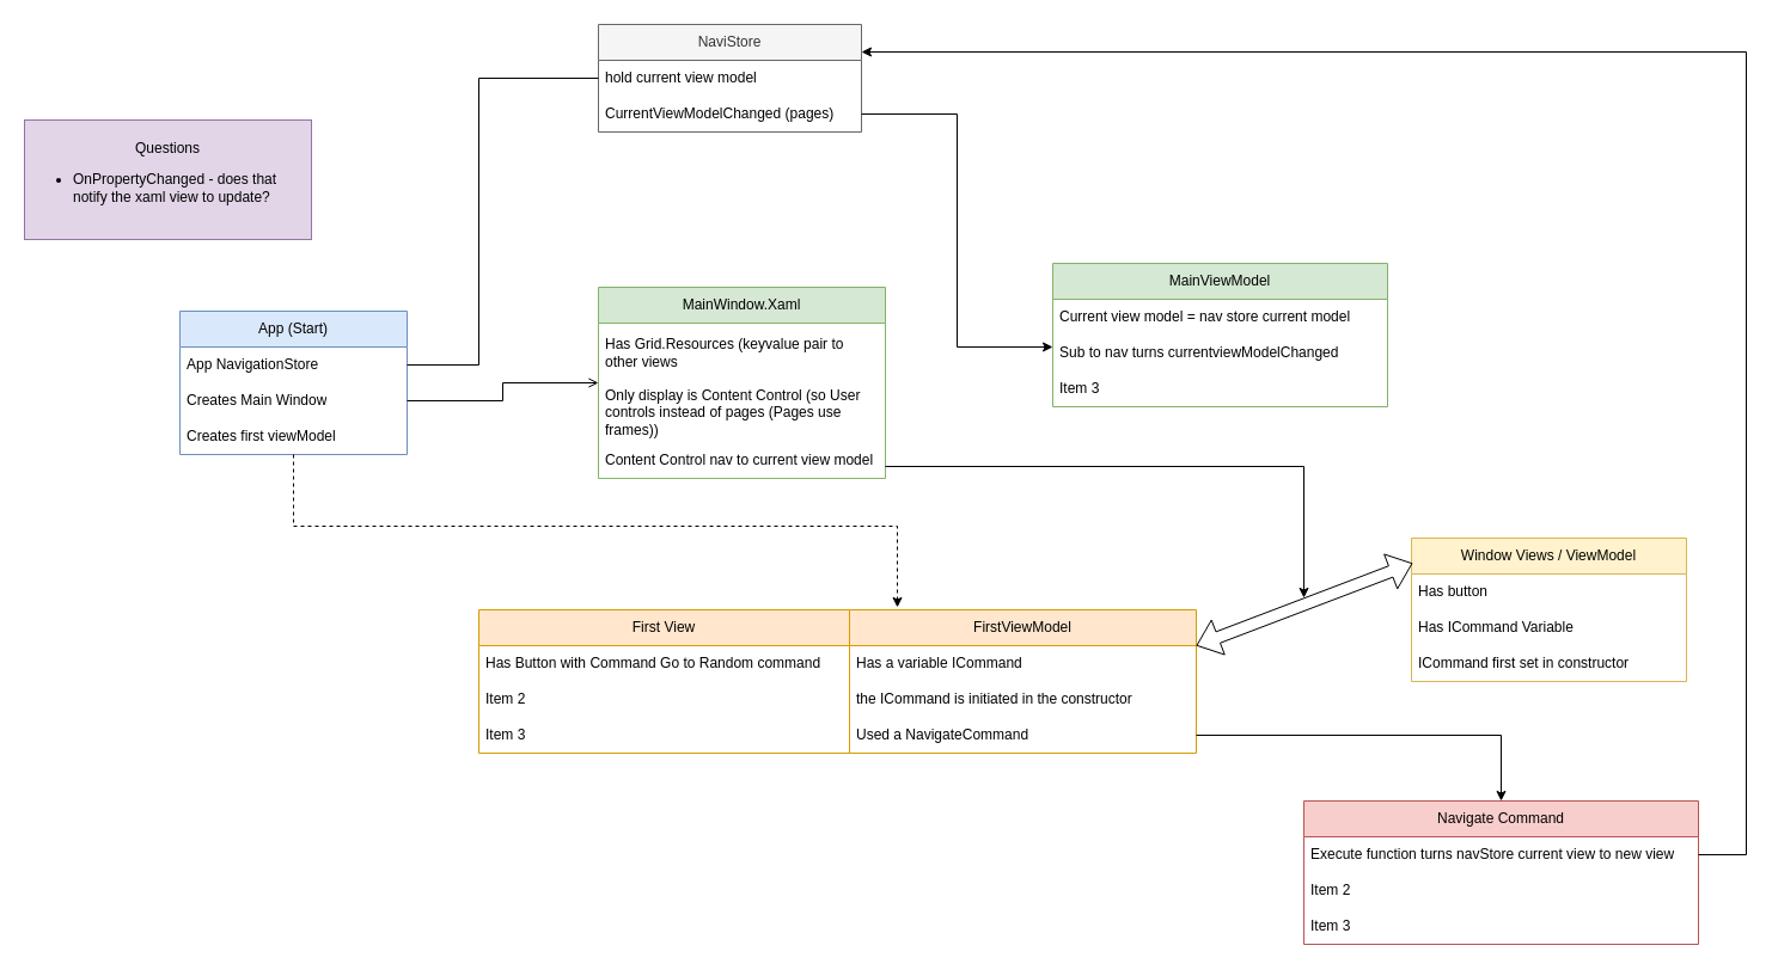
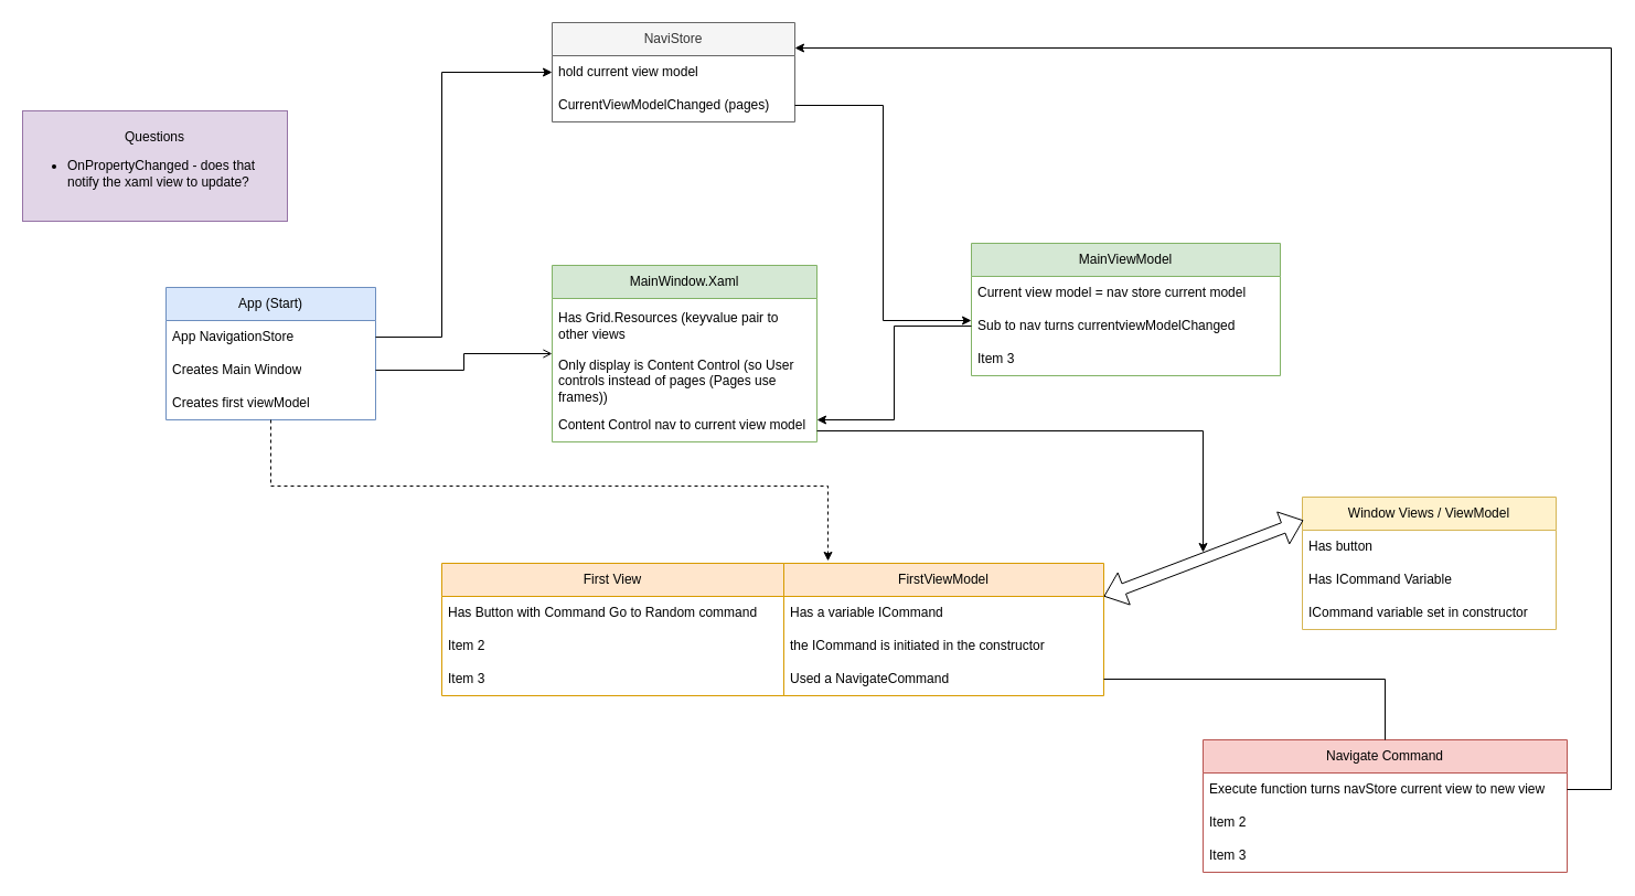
  <mxCell id="0" />
  <mxCell id="1" parent="0" />
  <mxCell id="2" value="App (Start)" style="swimlane;fontStyle=0;childLayout=stackLayout;horizontal=1;startSize=30;horizontalStack=0;resizeParent=1;resizeParentMax=0;resizeLast=0;collapsible=1;marginBottom=0;whiteSpace=wrap;html=1;fillColor=#dae8fc;strokeColor=#6c8ebf;" vertex="1" parent="1"><mxGeometry x="150" y="260" width="190" height="120" as="geometry" /></mxCell>
  <mxCell id="3" value="App NavigationStore" style="text;strokeColor=none;fillColor=none;align=left;verticalAlign=middle;spacingLeft=4;spacingRight=4;overflow=hidden;points=[[0,0.5],[1,0.5]];portConstraint=eastwest;rotatable=0;whiteSpace=wrap;html=1;" vertex="1" parent="2"><mxGeometry y="30" width="190" height="30" as="geometry" /></mxCell>
  <mxCell id="4" value="Creates Main Window" style="text;strokeColor=none;fillColor=none;align=left;verticalAlign=middle;spacingLeft=4;spacingRight=4;overflow=hidden;points=[[0,0.5],[1,0.5]];portConstraint=eastwest;rotatable=0;whiteSpace=wrap;html=1;" vertex="1" parent="2"><mxGeometry y="60" width="190" height="30" as="geometry" /></mxCell>
  <mxCell id="5" value="Creates first viewModel" style="text;strokeColor=none;fillColor=none;align=left;verticalAlign=middle;spacingLeft=4;spacingRight=4;overflow=hidden;points=[[0,0.5],[1,0.5]];portConstraint=eastwest;rotatable=0;whiteSpace=wrap;html=1;" vertex="1" parent="2"><mxGeometry y="90" width="190" height="30" as="geometry" /></mxCell>
  <mxCell id="6" value="MainWindow.Xaml" style="swimlane;fontStyle=0;childLayout=stackLayout;horizontal=1;startSize=30;horizontalStack=0;resizeParent=1;resizeParentMax=0;resizeLast=0;collapsible=1;marginBottom=0;whiteSpace=wrap;html=1;fillColor=#d5e8d4;strokeColor=#82b366;" vertex="1" parent="1"><mxGeometry x="500" y="240" width="240" height="160" as="geometry" /></mxCell>
  <mxCell id="7" value="Has Grid.Resources (keyvalue pair to other views" style="text;strokeColor=none;fillColor=none;align=left;verticalAlign=middle;spacingLeft=4;spacingRight=4;overflow=hidden;points=[[0,0.5],[1,0.5]];portConstraint=eastwest;rotatable=0;whiteSpace=wrap;html=1;" vertex="1" parent="6"><mxGeometry y="30" width="240" height="50" as="geometry" /></mxCell>
  <mxCell id="8" value="Only display is Content Control (so User controls instead of pages (Pages use frames))" style="text;strokeColor=none;fillColor=none;align=left;verticalAlign=middle;spacingLeft=4;spacingRight=4;overflow=hidden;points=[[0,0.5],[1,0.5]];portConstraint=eastwest;rotatable=0;whiteSpace=wrap;html=1;" vertex="1" parent="6"><mxGeometry y="80" width="240" height="50" as="geometry" /></mxCell>
  <mxCell id="9" style="edgeStyle=orthogonalEdgeStyle;rounded=0;orthogonalLoop=1;jettySize=auto;html=1;" edge="1" parent="6" source="10"><mxGeometry relative="1" as="geometry"><mxPoint x="590" y="260" as="targetPoint" /><Array as="points"><mxPoint x="590" y="150" /></Array></mxGeometry></mxCell>
  <mxCell id="10" value="&lt;div&gt;Content Control nav to current view model&lt;/div&gt;" style="text;strokeColor=none;fillColor=none;align=left;verticalAlign=middle;spacingLeft=4;spacingRight=4;overflow=hidden;points=[[0,0.5],[1,0.5]];portConstraint=eastwest;rotatable=0;whiteSpace=wrap;html=1;" vertex="1" parent="6"><mxGeometry y="130" width="240" height="30" as="geometry" /></mxCell>
  <mxCell id="11" style="edgeStyle=orthogonalEdgeStyle;rounded=0;orthogonalLoop=1;jettySize=auto;html=1;endArrow=open;" edge="1" parent="1" source="4" target="6"><mxGeometry relative="1" as="geometry" /></mxCell>
  <mxCell id="12" value="NaviStore" style="swimlane;fontStyle=0;childLayout=stackLayout;horizontal=1;startSize=30;horizontalStack=0;resizeParent=1;resizeParentMax=0;resizeLast=0;collapsible=1;marginBottom=0;whiteSpace=wrap;html=1;fillColor=#f5f5f5;fontColor=#333333;strokeColor=#666666;" vertex="1" parent="1"><mxGeometry x="500" y="20" width="220" height="90" as="geometry" /></mxCell>
  <mxCell id="13" value="hold current view model" style="text;strokeColor=none;fillColor=none;align=left;verticalAlign=middle;spacingLeft=4;spacingRight=4;overflow=hidden;points=[[0,0.5],[1,0.5]];portConstraint=eastwest;rotatable=0;whiteSpace=wrap;html=1;" vertex="1" parent="12"><mxGeometry y="30" width="220" height="30" as="geometry" /></mxCell>
  <mxCell id="14" value="CurrentViewModelChanged (pages)" style="text;strokeColor=none;fillColor=none;align=left;verticalAlign=middle;spacingLeft=4;spacingRight=4;overflow=hidden;points=[[0,0.5],[1,0.5]];portConstraint=eastwest;rotatable=0;whiteSpace=wrap;html=1;" vertex="1" parent="12"><mxGeometry y="60" width="220" height="30" as="geometry" /></mxCell>
- <mxCell id="15" style="edgeStyle=orthogonalEdgeStyle;rounded=0;orthogonalLoop=1;jettySize=auto;html=1;endArrow=none;" edge="1" parent="1" source="3" target="12"><mxGeometry relative="1" as="geometry"><Array as="points"><mxPoint x="400" y="305" /><mxPoint x="400" y="65" /></Array></mxGeometry></mxCell>
+ <mxCell id="15" style="edgeStyle=orthogonalEdgeStyle;rounded=0;orthogonalLoop=1;jettySize=auto;html=1;" edge="1" parent="1" source="3" target="12"><mxGeometry relative="1" as="geometry"><Array as="points"><mxPoint x="400" y="305" /><mxPoint x="400" y="65" /></Array></mxGeometry></mxCell>
  <mxCell id="16" value="MainViewModel" style="swimlane;fontStyle=0;childLayout=stackLayout;horizontal=1;startSize=30;horizontalStack=0;resizeParent=1;resizeParentMax=0;resizeLast=0;collapsible=1;marginBottom=0;whiteSpace=wrap;html=1;fillColor=#d5e8d4;strokeColor=#82b366;" vertex="1" parent="1"><mxGeometry x="880" y="220" width="280" height="120" as="geometry" /></mxCell>
  <mxCell id="17" value="Current view model = nav store current model" style="text;strokeColor=none;fillColor=none;align=left;verticalAlign=middle;spacingLeft=4;spacingRight=4;overflow=hidden;points=[[0,0.5],[1,0.5]];portConstraint=eastwest;rotatable=0;whiteSpace=wrap;html=1;" vertex="1" parent="16"><mxGeometry y="30" width="280" height="30" as="geometry" /></mxCell>
  <mxCell id="18" value="Sub to nav turns currentviewModelChanged" style="text;strokeColor=none;fillColor=none;align=left;verticalAlign=middle;spacingLeft=4;spacingRight=4;overflow=hidden;points=[[0,0.5],[1,0.5]];portConstraint=eastwest;rotatable=0;whiteSpace=wrap;html=1;" vertex="1" parent="16"><mxGeometry y="60" width="280" height="30" as="geometry" /></mxCell>
  <mxCell id="19" value="Item 3" style="text;strokeColor=none;fillColor=none;align=left;verticalAlign=middle;spacingLeft=4;spacingRight=4;overflow=hidden;points=[[0,0.5],[1,0.5]];portConstraint=eastwest;rotatable=0;whiteSpace=wrap;html=1;" vertex="1" parent="16"><mxGeometry y="90" width="280" height="30" as="geometry" /></mxCell>
  <mxCell id="20" style="edgeStyle=orthogonalEdgeStyle;rounded=0;orthogonalLoop=1;jettySize=auto;html=1;" edge="1" parent="1" source="14" target="18"><mxGeometry relative="1" as="geometry"><Array as="points"><mxPoint x="800" y="95" /><mxPoint x="800" y="290" /></Array></mxGeometry></mxCell>
  <mxCell id="21" value="&lt;div&gt;Questions&lt;/div&gt;&lt;div align=&quot;left&quot;&gt;&lt;ul&gt;&lt;li&gt;OnPropertyChanged - does that notify the xaml view to update?&lt;br&gt;&lt;/li&gt;&lt;/ul&gt;&lt;/div&gt;" style="text;html=1;strokeColor=#9673a6;fillColor=#e1d5e7;align=center;verticalAlign=middle;whiteSpace=wrap;rounded=0;" vertex="1" parent="1"><mxGeometry x="20" y="100" width="240" height="100" as="geometry" /></mxCell>
  <mxCell id="22" value="First View" style="swimlane;fontStyle=0;childLayout=stackLayout;horizontal=1;startSize=30;horizontalStack=0;resizeParent=1;resizeParentMax=0;resizeLast=0;collapsible=1;marginBottom=0;whiteSpace=wrap;html=1;fillColor=#ffe6cc;strokeColor=#d79b00;" vertex="1" parent="1"><mxGeometry x="400" y="510" width="310" height="120" as="geometry" /></mxCell>
  <mxCell id="23" value="Has Button with Command Go to Random command" style="text;strokeColor=none;fillColor=none;align=left;verticalAlign=middle;spacingLeft=4;spacingRight=4;overflow=hidden;points=[[0,0.5],[1,0.5]];portConstraint=eastwest;rotatable=0;whiteSpace=wrap;html=1;" vertex="1" parent="22"><mxGeometry y="30" width="310" height="30" as="geometry" /></mxCell>
  <mxCell id="24" value="Item 2" style="text;strokeColor=none;fillColor=none;align=left;verticalAlign=middle;spacingLeft=4;spacingRight=4;overflow=hidden;points=[[0,0.5],[1,0.5]];portConstraint=eastwest;rotatable=0;whiteSpace=wrap;html=1;" vertex="1" parent="22"><mxGeometry y="60" width="310" height="30" as="geometry" /></mxCell>
  <mxCell id="25" value="Item 3" style="text;strokeColor=none;fillColor=none;align=left;verticalAlign=middle;spacingLeft=4;spacingRight=4;overflow=hidden;points=[[0,0.5],[1,0.5]];portConstraint=eastwest;rotatable=0;whiteSpace=wrap;html=1;" vertex="1" parent="22"><mxGeometry y="90" width="310" height="30" as="geometry" /></mxCell>
  <mxCell id="26" value="FirstViewModel" style="swimlane;fontStyle=0;childLayout=stackLayout;horizontal=1;startSize=30;horizontalStack=0;resizeParent=1;resizeParentMax=0;resizeLast=0;collapsible=1;marginBottom=0;whiteSpace=wrap;html=1;fillColor=#ffe6cc;strokeColor=#d79b00;" vertex="1" parent="1"><mxGeometry x="710" y="510" width="290" height="120" as="geometry" /></mxCell>
  <mxCell id="27" value="Has a variable ICommand" style="text;align=left;verticalAlign=middle;spacingLeft=4;spacingRight=4;overflow=hidden;points=[[0,0.5],[1,0.5]];portConstraint=eastwest;rotatable=0;whiteSpace=wrap;html=1;" vertex="1" parent="26"><mxGeometry y="30" width="290" height="30" as="geometry" /></mxCell>
  <mxCell id="28" value="the ICommand is initiated in the constructor" style="text;strokeColor=none;fillColor=none;align=left;verticalAlign=middle;spacingLeft=4;spacingRight=4;overflow=hidden;points=[[0,0.5],[1,0.5]];portConstraint=eastwest;rotatable=0;whiteSpace=wrap;html=1;" vertex="1" parent="26"><mxGeometry y="60" width="290" height="30" as="geometry" /></mxCell>
  <mxCell id="29" value="Used a NavigateCommand" style="text;strokeColor=none;fillColor=none;align=left;verticalAlign=middle;spacingLeft=4;spacingRight=4;overflow=hidden;points=[[0,0.5],[1,0.5]];portConstraint=eastwest;rotatable=0;whiteSpace=wrap;html=1;" vertex="1" parent="26"><mxGeometry y="90" width="290" height="30" as="geometry" /></mxCell>
  <mxCell id="30" style="edgeStyle=orthogonalEdgeStyle;rounded=0;orthogonalLoop=1;jettySize=auto;html=1;entryX=0.138;entryY=-0.017;entryDx=0;entryDy=0;entryPerimeter=0;dashed=1;" edge="1" parent="1" source="5" target="26"><mxGeometry relative="1" as="geometry"><Array as="points"><mxPoint x="245" y="440" /><mxPoint x="750" y="440" /></Array></mxGeometry></mxCell>
  <mxCell id="31" value="Navigate Command" style="swimlane;fontStyle=0;childLayout=stackLayout;horizontal=1;startSize=30;horizontalStack=0;resizeParent=1;resizeParentMax=0;resizeLast=0;collapsible=1;marginBottom=0;whiteSpace=wrap;html=1;fillColor=#f8cecc;strokeColor=#b85450;" vertex="1" parent="1"><mxGeometry x="1090" y="670" width="330" height="120" as="geometry" /></mxCell>
  <mxCell id="32" value="Execute function turns navStore current view to new view" style="text;strokeColor=none;fillColor=none;align=left;verticalAlign=middle;spacingLeft=4;spacingRight=4;overflow=hidden;points=[[0,0.5],[1,0.5]];portConstraint=eastwest;rotatable=0;whiteSpace=wrap;html=1;" vertex="1" parent="31"><mxGeometry y="30" width="330" height="30" as="geometry" /></mxCell>
  <mxCell id="33" value="Item 2" style="text;strokeColor=none;fillColor=none;align=left;verticalAlign=middle;spacingLeft=4;spacingRight=4;overflow=hidden;points=[[0,0.5],[1,0.5]];portConstraint=eastwest;rotatable=0;whiteSpace=wrap;html=1;" vertex="1" parent="31"><mxGeometry y="60" width="330" height="30" as="geometry" /></mxCell>
  <mxCell id="34" value="Item 3" style="text;strokeColor=none;fillColor=none;align=left;verticalAlign=middle;spacingLeft=4;spacingRight=4;overflow=hidden;points=[[0,0.5],[1,0.5]];portConstraint=eastwest;rotatable=0;whiteSpace=wrap;html=1;" vertex="1" parent="31"><mxGeometry y="90" width="330" height="30" as="geometry" /></mxCell>
- <mxCell id="35" style="edgeStyle=orthogonalEdgeStyle;rounded=0;orthogonalLoop=1;jettySize=auto;html=1;" edge="1" parent="1" source="29" target="31"><mxGeometry relative="1" as="geometry" /></mxCell>
+ <mxCell id="35" style="edgeStyle=orthogonalEdgeStyle;rounded=0;orthogonalLoop=1;jettySize=auto;html=1;endArrow=none;" edge="1" parent="1" source="29" target="31"><mxGeometry relative="1" as="geometry" /></mxCell>
  <mxCell id="36" style="edgeStyle=orthogonalEdgeStyle;rounded=0;orthogonalLoop=1;jettySize=auto;html=1;" edge="1" parent="1" source="32" target="12"><mxGeometry relative="1" as="geometry"><Array as="points"><mxPoint x="1460" y="715" /><mxPoint x="1460" y="43" /></Array></mxGeometry></mxCell>
  <mxCell id="37" value="Window Views / ViewModel" style="swimlane;fontStyle=0;childLayout=stackLayout;horizontal=1;startSize=30;horizontalStack=0;resizeParent=1;resizeParentMax=0;resizeLast=0;collapsible=1;marginBottom=0;whiteSpace=wrap;html=1;fillColor=#fff2cc;strokeColor=#d6b656;" vertex="1" parent="1"><mxGeometry x="1180" y="450" width="230" height="120" as="geometry" /></mxCell>
  <mxCell id="38" value="Has button" style="text;strokeColor=none;fillColor=none;align=left;verticalAlign=middle;spacingLeft=4;spacingRight=4;overflow=hidden;points=[[0,0.5],[1,0.5]];portConstraint=eastwest;rotatable=0;whiteSpace=wrap;html=1;" vertex="1" parent="37"><mxGeometry y="30" width="230" height="30" as="geometry" /></mxCell>
  <mxCell id="39" value="Has ICommand Variable" style="text;strokeColor=none;fillColor=none;align=left;verticalAlign=middle;spacingLeft=4;spacingRight=4;overflow=hidden;points=[[0,0.5],[1,0.5]];portConstraint=eastwest;rotatable=0;whiteSpace=wrap;html=1;" vertex="1" parent="37"><mxGeometry y="60" width="230" height="30" as="geometry" /></mxCell>
- <mxCell id="40" value="ICommand first set in constructor" style="text;strokeColor=none;fillColor=none;align=left;verticalAlign=middle;spacingLeft=4;spacingRight=4;overflow=hidden;points=[[0,0.5],[1,0.5]];portConstraint=eastwest;rotatable=0;whiteSpace=wrap;html=1;" vertex="1" parent="37"><mxGeometry y="90" width="230" height="30" as="geometry" /></mxCell>
+ <mxCell id="40" value="ICommand variable set in constructor" style="text;strokeColor=none;fillColor=none;align=left;verticalAlign=middle;spacingLeft=4;spacingRight=4;overflow=hidden;points=[[0,0.5],[1,0.5]];portConstraint=eastwest;rotatable=0;whiteSpace=wrap;html=1;" vertex="1" parent="37"><mxGeometry y="90" width="230" height="30" as="geometry" /></mxCell>
+ <mxCell id="41" style="edgeStyle=orthogonalEdgeStyle;rounded=0;orthogonalLoop=1;jettySize=auto;html=1;" edge="1" parent="1" source="18" target="10"><mxGeometry relative="1" as="geometry"><Array as="points"><mxPoint x="810" y="295" /><mxPoint x="810" y="380" /></Array></mxGeometry></mxCell>
  <mxCell id="42" value="" style="shape=flexArrow;endArrow=classic;startArrow=classic;html=1;rounded=0;exitX=1;exitY=0.25;exitDx=0;exitDy=0;entryX=0.004;entryY=0.175;entryDx=0;entryDy=0;entryPerimeter=0;" edge="1" parent="1" source="26" target="37"><mxGeometry width="100" height="100" relative="1" as="geometry"><mxPoint x="1040" y="570" as="sourcePoint" /><mxPoint x="1140" y="470" as="targetPoint" /></mxGeometry></mxCell>
